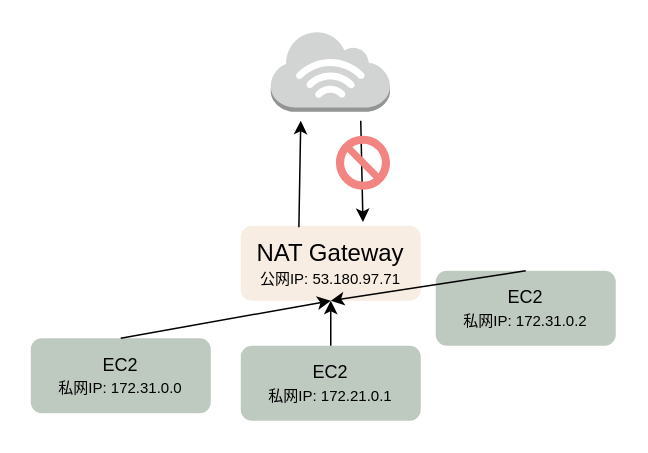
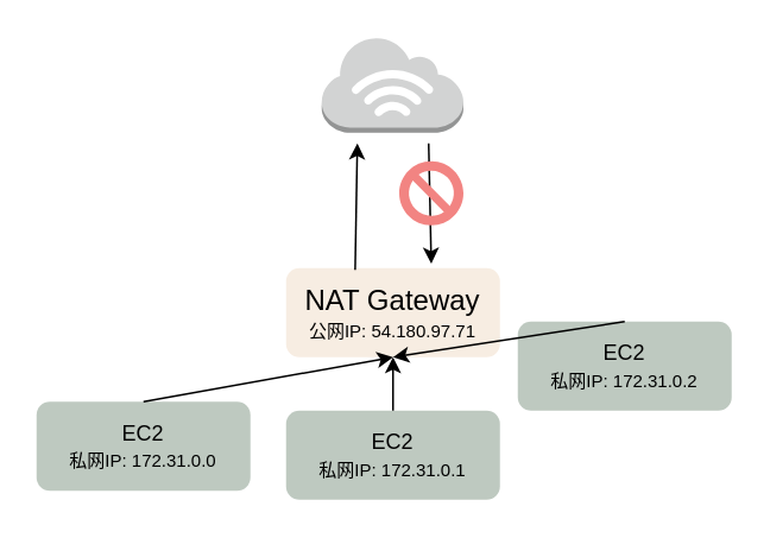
  <mxCell id="0" />
  <mxCell id="1" parent="0" />
- <mxCell id="2" value="&lt;font&gt;&lt;span style=&quot;font-size: 16px&quot;&gt;NAT Gateway&lt;/span&gt;&lt;br&gt;&lt;span style=&quot;font-size: 10px&quot;&gt;公网IP:&amp;nbsp;53.180.97.71&lt;/span&gt;&lt;br&gt;&lt;/font&gt;" style="rounded=1;whiteSpace=wrap;html=1;strokeColor=none;fillColor=#F7EDE2;" vertex="1" parent="1"><mxGeometry x="160" y="150" width="120" height="50" as="geometry" /></mxCell>
+ <mxCell id="2" value="&lt;font&gt;&lt;span style=&quot;font-size: 16px&quot;&gt;NAT Gateway&lt;/span&gt;&lt;br&gt;&lt;span style=&quot;font-size: 10px&quot;&gt;公网IP:&amp;nbsp;54.180.97.71&lt;/span&gt;&lt;br&gt;&lt;/font&gt;" style="rounded=1;whiteSpace=wrap;html=1;strokeColor=none;fillColor=#F7EDE2;" vertex="1" parent="1"><mxGeometry x="160" y="150" width="120" height="50" as="geometry" /></mxCell>
  <mxCell id="3" value="EC2&lt;br&gt;&lt;font style=&quot;font-size: 10px&quot;&gt;私网IP:&amp;nbsp;172.31.0.0&lt;/font&gt;" style="rounded=1;whiteSpace=wrap;html=1;fillColor=#BEC9C0;strokeColor=none;" vertex="1" parent="1"><mxGeometry x="20" y="225" width="120" height="50" as="geometry" /></mxCell>
- <mxCell id="4" value="EC2&lt;br&gt;&lt;font style=&quot;font-size: 10px&quot;&gt;私网IP:&amp;nbsp;172.21.0.1&lt;/font&gt;" style="rounded=1;whiteSpace=wrap;html=1;fillColor=#BEC9C0;strokeColor=none;" vertex="1" parent="1"><mxGeometry x="160" y="230" width="120" height="50" as="geometry" /></mxCell>
+ <mxCell id="4" value="EC2&lt;br&gt;&lt;font style=&quot;font-size: 10px&quot;&gt;私网IP:&amp;nbsp;172.31.0.1&lt;/font&gt;" style="rounded=1;whiteSpace=wrap;html=1;fillColor=#BEC9C0;strokeColor=none;" vertex="1" parent="1"><mxGeometry x="160" y="230" width="120" height="50" as="geometry" /></mxCell>
  <mxCell id="5" value="EC2&lt;br&gt;&lt;font style=&quot;font-size: 10px&quot;&gt;私网IP:&amp;nbsp;172.31.0.2&lt;/font&gt;" style="rounded=1;whiteSpace=wrap;html=1;fillColor=#BEC9C0;strokeColor=none;" vertex="1" parent="1"><mxGeometry x="290" y="180" width="120" height="50" as="geometry" /></mxCell>
  <mxCell id="6" value="" style="endArrow=classic;html=1;entryX=0.5;entryY=1;entryDx=0;entryDy=0;exitX=0.5;exitY=0;exitDx=0;exitDy=0;" edge="1" parent="1" source="3" target="2"><mxGeometry width="50" height="50" relative="1" as="geometry"><mxPoint x="-80" y="210" as="sourcePoint" /><mxPoint x="-30" y="160" as="targetPoint" /></mxGeometry></mxCell>
  <mxCell id="7" value="" style="endArrow=classic;html=1;entryX=0.5;entryY=1;entryDx=0;entryDy=0;exitX=0.5;exitY=0;exitDx=0;exitDy=0;" edge="1" parent="1" source="5" target="2"><mxGeometry width="50" height="50" relative="1" as="geometry"><mxPoint x="350" y="180" as="sourcePoint" /><mxPoint x="400" y="130" as="targetPoint" /></mxGeometry></mxCell>
  <mxCell id="8" value="" style="endArrow=classic;html=1;exitX=0.5;exitY=0;exitDx=0;exitDy=0;" edge="1" parent="1" source="4"><mxGeometry width="50" height="50" relative="1" as="geometry"><mxPoint x="-20" y="110" as="sourcePoint" /><mxPoint x="220" y="200" as="targetPoint" /></mxGeometry></mxCell>
  <mxCell id="9" value="" style="outlineConnect=0;dashed=0;verticalLabelPosition=bottom;verticalAlign=top;align=center;html=1;shape=mxgraph.aws3.internet_3;fillColor=#D2D3D3;gradientColor=none;" vertex="1" parent="1"><mxGeometry x="180" y="20" width="79.5" height="54" as="geometry" /></mxCell>
  <mxCell id="10" value="" style="endArrow=classic;html=1;exitX=0.323;exitY=0.019;exitDx=0;exitDy=0;exitPerimeter=0;" edge="1" parent="1" source="2"><mxGeometry width="50" height="50" relative="1" as="geometry"><mxPoint x="-60" y="230" as="sourcePoint" /><mxPoint x="200" y="80" as="targetPoint" /></mxGeometry></mxCell>
  <mxCell id="11" value="" style="endArrow=classic;html=1;entryX=0.679;entryY=-0.05;entryDx=0;entryDy=0;entryPerimeter=0;" edge="1" parent="1" target="2"><mxGeometry width="50" height="50" relative="1" as="geometry"><mxPoint x="240" y="80" as="sourcePoint" /><mxPoint x="290" y="80" as="targetPoint" /></mxGeometry></mxCell>
  <mxCell id="12" value="" style="verticalLabelPosition=bottom;verticalAlign=top;html=1;shape=mxgraph.basic.no_symbol;fillColor=#F28482;strokeColor=none;" vertex="1" parent="1"><mxGeometry x="223.5" y="90" width="36" height="36" as="geometry" /></mxCell>
